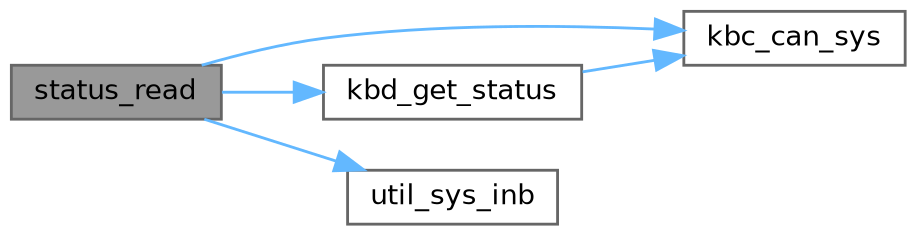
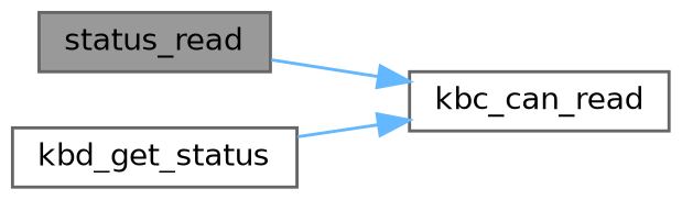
  digraph {
    rankdir=LR
    node [color=grey40 fillcolor=white fontname=Helvetica fontsize=10 shape=box style=filled]
    edge [color=steelblue1 fontname=Helvetica fontsize=10 labelfontname=Helvetica labelfontsize=10 style=solid]
    n1 [color=gray40 fillcolor=grey60 fontcolor=black height=0.2 label=status_read width=0.4]
-   n2 [height=0.2 label=kbc_can_sys width=0.4]
+   n2 [height=0.2 label=kbc_can_read width=0.4]
    n3 [height=0.2 label=kbd_get_status width=0.4]
-   n4 [height=0.2 label=util_sys_inb width=0.4]
    n1 -> n2
-   n1 -> n3
-   n1 -> n4
    n3 -> n2
  }
